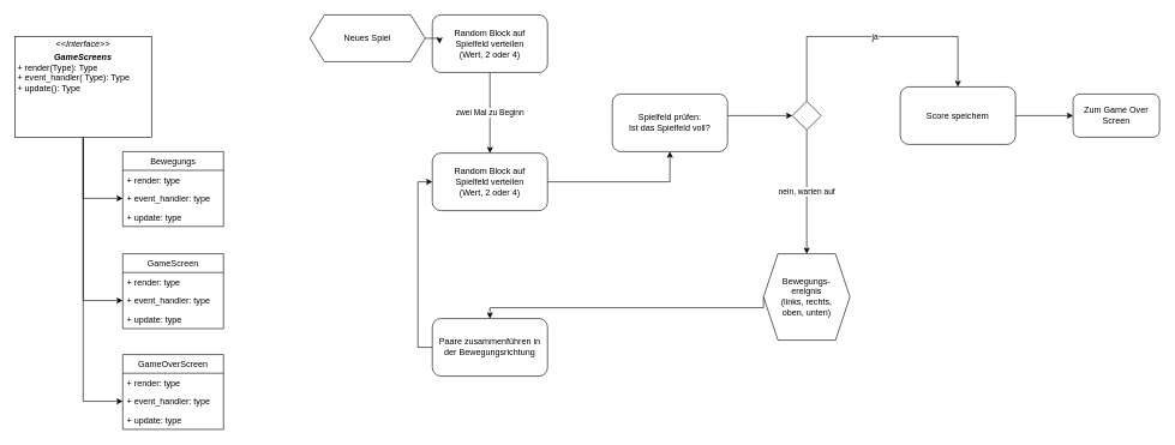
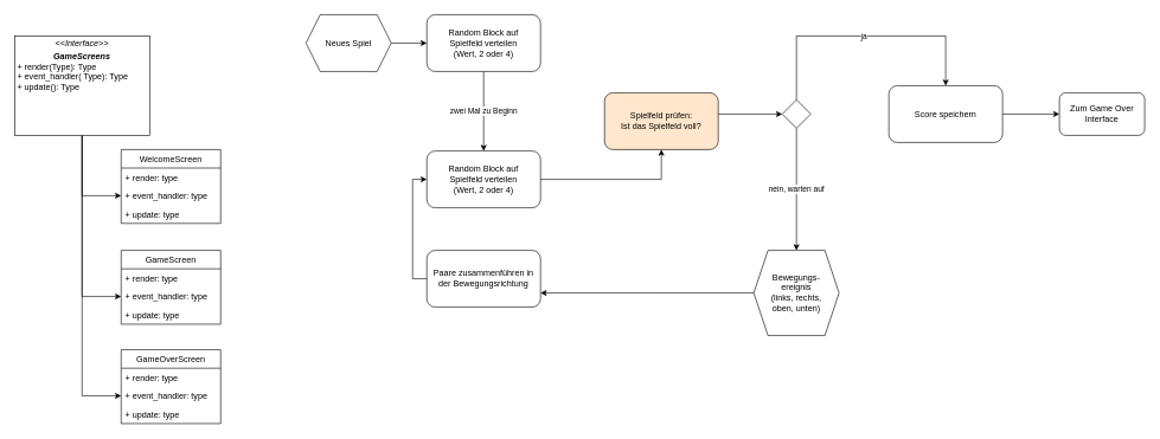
  <mxCell id="0" style=";html=1;" />
  <mxCell id="1" style=";html=1;" parent="0" />
  <mxCell id="2" value="" style="edgeStyle=orthogonalEdgeStyle;rounded=0;orthogonalLoop=1;jettySize=auto;html=1;entryX=0;entryY=0.5;entryDx=0;entryDy=0;" parent="1" source="5" target="8" edge="1"><mxGeometry relative="1" as="geometry"><mxPoint x="495" y="452" as="targetPoint" /></mxGeometry></mxCell>
  <mxCell id="3" value="" style="edgeStyle=orthogonalEdgeStyle;rounded=0;orthogonalLoop=1;jettySize=auto;html=1;entryX=0;entryY=0.5;entryDx=0;entryDy=0;" parent="1" source="5" target="16" edge="1"><mxGeometry relative="1" as="geometry"><mxPoint x="345" y="262" as="targetPoint" /></mxGeometry></mxCell>
  <mxCell id="4" style="edgeStyle=orthogonalEdgeStyle;rounded=0;orthogonalLoop=1;jettySize=auto;html=1;exitX=0.5;exitY=1;exitDx=0;exitDy=0;entryX=0;entryY=0.5;entryDx=0;entryDy=0;" parent="1" source="5" target="12" edge="1"><mxGeometry relative="1" as="geometry"><mxPoint x="160" y="560" as="targetPoint" /></mxGeometry></mxCell>
  <mxCell id="5" value="&lt;p style=&quot;margin: 0px ; margin-top: 4px ; text-align: center&quot;&gt;&lt;i&gt;&amp;lt;&amp;lt;Interface&amp;gt;&amp;gt;&lt;/i&gt;&lt;br&gt;&lt;/p&gt;&lt;p style=&quot;margin: 0px ; margin-top: 4px ; text-align: center&quot;&gt;&lt;i&gt;&lt;b&gt;GameScreens&lt;/b&gt;&lt;/i&gt;&lt;/p&gt;&lt;p style=&quot;margin: 0px ; margin-left: 4px&quot;&gt;+ render(Type): Type&lt;br&gt;+ event_handler( Type): Type&lt;/p&gt;&lt;p style=&quot;margin: 0px ; margin-left: 4px&quot;&gt;+ update(): Type&amp;nbsp;&lt;/p&gt;" style="verticalAlign=top;align=left;overflow=fill;fontSize=12;fontFamily=Helvetica;html=1;" parent="1" vertex="1"><mxGeometry x="20" y="50" width="190" height="140" as="geometry" /></mxCell>
  <mxCell id="6" value="GameScreen" style="swimlane;fontStyle=0;childLayout=stackLayout;horizontal=1;startSize=26;fillColor=none;horizontalStack=0;resizeParent=1;resizeParentMax=0;resizeLast=0;collapsible=1;marginBottom=0;" parent="1" vertex="1"><mxGeometry x="170" y="352" width="140" height="104" as="geometry" /></mxCell>
  <mxCell id="7" value="+ render: type" style="text;strokeColor=none;fillColor=none;align=left;verticalAlign=top;spacingLeft=4;spacingRight=4;overflow=hidden;rotatable=0;points=[[0,0.5],[1,0.5]];portConstraint=eastwest;" parent="6" vertex="1"><mxGeometry y="26" width="140" height="26" as="geometry" /></mxCell>
  <mxCell id="8" value="+ event_handler: type" style="text;strokeColor=none;fillColor=none;align=left;verticalAlign=top;spacingLeft=4;spacingRight=4;overflow=hidden;rotatable=0;points=[[0,0.5],[1,0.5]];portConstraint=eastwest;" parent="6" vertex="1"><mxGeometry y="52" width="140" height="26" as="geometry" /></mxCell>
  <mxCell id="9" value="+ update: type" style="text;strokeColor=none;fillColor=none;align=left;verticalAlign=top;spacingLeft=4;spacingRight=4;overflow=hidden;rotatable=0;points=[[0,0.5],[1,0.5]];portConstraint=eastwest;" parent="6" vertex="1"><mxGeometry y="78" width="140" height="26" as="geometry" /></mxCell>
  <mxCell id="10" value="GameOverScreen" style="swimlane;fontStyle=0;childLayout=stackLayout;horizontal=1;startSize=26;fillColor=none;horizontalStack=0;resizeParent=1;resizeParentMax=0;resizeLast=0;collapsible=1;marginBottom=0;" parent="1" vertex="1"><mxGeometry x="170" y="492" width="140" height="104" as="geometry" /></mxCell>
  <mxCell id="11" value="+ render: type" style="text;strokeColor=none;fillColor=none;align=left;verticalAlign=top;spacingLeft=4;spacingRight=4;overflow=hidden;rotatable=0;points=[[0,0.5],[1,0.5]];portConstraint=eastwest;" parent="10" vertex="1"><mxGeometry y="26" width="140" height="26" as="geometry" /></mxCell>
  <mxCell id="12" value="+ event_handler: type" style="text;strokeColor=none;fillColor=none;align=left;verticalAlign=top;spacingLeft=4;spacingRight=4;overflow=hidden;rotatable=0;points=[[0,0.5],[1,0.5]];portConstraint=eastwest;" parent="10" vertex="1"><mxGeometry y="52" width="140" height="26" as="geometry" /></mxCell>
  <mxCell id="13" value="+ update: type" style="text;strokeColor=none;fillColor=none;align=left;verticalAlign=top;spacingLeft=4;spacingRight=4;overflow=hidden;rotatable=0;points=[[0,0.5],[1,0.5]];portConstraint=eastwest;" parent="10" vertex="1"><mxGeometry y="78" width="140" height="26" as="geometry" /></mxCell>
- <mxCell id="14" value="Bewegungs" style="swimlane;fontStyle=0;childLayout=stackLayout;horizontal=1;startSize=26;fillColor=none;horizontalStack=0;resizeParent=1;resizeParentMax=0;resizeLast=0;collapsible=1;marginBottom=0;" parent="1" vertex="1"><mxGeometry x="170" y="210" width="140" height="104" as="geometry" /></mxCell>
+ <mxCell id="14" value="WelcomeScreen" style="swimlane;fontStyle=0;childLayout=stackLayout;horizontal=1;startSize=26;fillColor=none;horizontalStack=0;resizeParent=1;resizeParentMax=0;resizeLast=0;collapsible=1;marginBottom=0;" parent="1" vertex="1"><mxGeometry x="170" y="210" width="140" height="104" as="geometry" /></mxCell>
  <mxCell id="15" value="+ render: type" style="text;strokeColor=none;fillColor=none;align=left;verticalAlign=top;spacingLeft=4;spacingRight=4;overflow=hidden;rotatable=0;points=[[0,0.5],[1,0.5]];portConstraint=eastwest;" parent="14" vertex="1"><mxGeometry y="26" width="140" height="26" as="geometry" /></mxCell>
  <mxCell id="16" value="+ event_handler: type" style="text;strokeColor=none;fillColor=none;align=left;verticalAlign=top;spacingLeft=4;spacingRight=4;overflow=hidden;rotatable=0;points=[[0,0.5],[1,0.5]];portConstraint=eastwest;" parent="14" vertex="1"><mxGeometry y="52" width="140" height="26" as="geometry" /></mxCell>
  <mxCell id="17" value="+ update: type" style="text;strokeColor=none;fillColor=none;align=left;verticalAlign=top;spacingLeft=4;spacingRight=4;overflow=hidden;rotatable=0;points=[[0,0.5],[1,0.5]];portConstraint=eastwest;" parent="14" vertex="1"><mxGeometry y="78" width="140" height="26" as="geometry" /></mxCell>
- <mxCell id="18" value="Neues Spiel" style="shape=hexagon;perimeter=hexagonPerimeter2;whiteSpace=wrap;html=1;fixedSize=1;" parent="1" vertex="1"><mxGeometry x="430" y="20" width="160" height="65" as="geometry" /></mxCell>
+ <mxCell id="18" value="Neues Spiel" style="shape=hexagon;perimeter=hexagonPerimeter2;whiteSpace=wrap;html=1;fixedSize=1;" parent="1" vertex="1"><mxGeometry x="430" y="20" width="120" height="80" as="geometry" /></mxCell>
  <mxCell id="19" value="zwei Mal zu Beginn" style="edgeStyle=elbowEdgeStyle;shape=connector;rounded=0;orthogonalLoop=1;jettySize=auto;elbow=horizontal;html=1;exitX=0.5;exitY=1;exitDx=0;exitDy=0;labelBackgroundColor=default;fontFamily=Helvetica;fontSize=11;fontColor=default;endArrow=classic;endFill=1;endSize=6;strokeColor=default;" parent="1" source="20" target="25" edge="1"><mxGeometry relative="1" as="geometry" /></mxCell>
  <mxCell id="20" value="Random Block auf&lt;br&gt;Spielfeld verteilen&lt;br&gt;(Wert, 2 oder 4)" style="rounded=1;whiteSpace=wrap;html=1;" parent="1" vertex="1"><mxGeometry x="600" y="20" width="160" height="80" as="geometry" /></mxCell>
  <mxCell id="21" value="" style="edgeStyle=orthogonalEdgeStyle;rounded=0;orthogonalLoop=1;jettySize=auto;html=1;" parent="1" source="18" target="20" edge="1"><mxGeometry relative="1" as="geometry" /></mxCell>
  <mxCell id="22" value="" style="edgeStyle=elbowEdgeStyle;shape=connector;rounded=0;orthogonalLoop=1;jettySize=auto;elbow=vertical;html=1;labelBackgroundColor=default;fontFamily=Helvetica;fontSize=11;fontColor=default;endArrow=classic;endFill=1;endSize=6;strokeColor=default;exitX=0;exitY=0.5;exitDx=0;exitDy=0;" parent="1" source="23" target="27" edge="1"><mxGeometry relative="1" as="geometry" /></mxCell>
  <mxCell id="23" value="Bewegungs-&lt;br&gt;ereignis&lt;br&gt;(links, rechts,&lt;br&gt;oben, unten)" style="shape=hexagon;perimeter=hexagonPerimeter2;whiteSpace=wrap;html=1;fixedSize=1;" parent="1" vertex="1"><mxGeometry x="1060" y="352" width="120" height="120" as="geometry" /></mxCell>
  <mxCell id="24" value="" style="edgeStyle=elbowEdgeStyle;shape=connector;rounded=0;orthogonalLoop=1;jettySize=auto;elbow=vertical;html=1;labelBackgroundColor=default;fontFamily=Helvetica;fontSize=11;fontColor=default;endArrow=classic;endFill=1;endSize=6;strokeColor=default;" parent="1" target="29" edge="1"><mxGeometry relative="1" as="geometry"><mxPoint x="760" y="252" as="sourcePoint" /><Array as="points"><mxPoint x="790" y="252" /></Array></mxGeometry></mxCell>
  <mxCell id="25" value="Random Block auf&lt;br&gt;Spielfeld verteilen&lt;br&gt;(Wert, 2 oder 4)" style="rounded=1;whiteSpace=wrap;html=1;" parent="1" vertex="1"><mxGeometry x="600" y="212" width="160" height="80" as="geometry" /></mxCell>
  <mxCell id="26" style="edgeStyle=elbowEdgeStyle;shape=connector;rounded=0;orthogonalLoop=1;jettySize=auto;elbow=vertical;html=1;exitX=0;exitY=0.5;exitDx=0;exitDy=0;entryX=0;entryY=0.5;entryDx=0;entryDy=0;labelBackgroundColor=default;fontFamily=Helvetica;fontSize=11;fontColor=default;endArrow=classic;endFill=1;endSize=6;strokeColor=default;" parent="1" source="27" target="25" edge="1"><mxGeometry relative="1" as="geometry"><Array as="points"><mxPoint x="580" y="252" /><mxPoint x="540" y="322" /><mxPoint x="520" y="272" /><mxPoint x="540" y="302" /><mxPoint x="600" y="312" /></Array></mxGeometry></mxCell>
- <mxCell id="27" value="Paare zusammenführen in der Bewegungsrichtung" style="rounded=1;whiteSpace=wrap;html=1;" parent="1" vertex="1"><mxGeometry x="600" y="442" width="160" height="80" as="geometry" /></mxCell>
+ <mxCell id="27" value="Paare zusammenführen in der Bewegungsrichtung" style="rounded=1;whiteSpace=wrap;html=1;" parent="1" vertex="1"><mxGeometry x="600" y="352" width="160" height="80" as="geometry" /></mxCell>
  <mxCell id="28" value="" style="edgeStyle=elbowEdgeStyle;shape=connector;rounded=0;orthogonalLoop=1;jettySize=auto;elbow=vertical;html=1;labelBackgroundColor=default;fontFamily=Helvetica;fontSize=11;fontColor=default;endArrow=classic;endFill=1;endSize=6;strokeColor=default;" parent="1" source="29" target="32" edge="1"><mxGeometry relative="1" as="geometry" /></mxCell>
- <mxCell id="29" value="Spielfeld prüfen:&lt;br&gt;Ist das Spielfeld voll?" style="rounded=1;whiteSpace=wrap;html=1;" parent="1" vertex="1"><mxGeometry x="850" y="130" width="160" height="80" as="geometry" /></mxCell>
+ <mxCell id="29" value="Spielfeld prüfen:&lt;br&gt;Ist das Spielfeld voll?" style="rounded=1;whiteSpace=wrap;html=1;fillColor=#ffe6cc;" parent="1" vertex="1"><mxGeometry x="850" y="130" width="160" height="80" as="geometry" /></mxCell>
  <mxCell id="30" value="ja" style="edgeStyle=elbowEdgeStyle;shape=connector;rounded=0;orthogonalLoop=1;jettySize=auto;elbow=horizontal;html=1;labelBackgroundColor=default;fontFamily=Helvetica;fontSize=11;fontColor=default;endArrow=classic;endFill=1;endSize=6;strokeColor=default;exitX=0.5;exitY=0;exitDx=0;exitDy=0;" parent="1" source="32" target="34" edge="1"><mxGeometry relative="1" as="geometry"><Array as="points"><mxPoint x="1140" y="50" /></Array></mxGeometry></mxCell>
  <mxCell id="31" value="nein, warten auf" style="edgeStyle=elbowEdgeStyle;shape=connector;rounded=0;orthogonalLoop=1;jettySize=auto;elbow=vertical;html=1;labelBackgroundColor=default;fontFamily=Helvetica;fontSize=11;fontColor=default;endArrow=classic;endFill=1;endSize=6;strokeColor=default;entryX=0.5;entryY=0;entryDx=0;entryDy=0;exitX=0.5;exitY=1;exitDx=0;exitDy=0;" parent="1" source="32" target="23" edge="1"><mxGeometry relative="1" as="geometry"><mxPoint x="1120" y="130" as="sourcePoint" /><mxPoint x="1120" y="314" as="targetPoint" /></mxGeometry></mxCell>
  <mxCell id="32" value="" style="shape=rhombus;html=1;verticalLabelPosition=bottom;verticalAlignment=top;" parent="1" vertex="1"><mxGeometry x="1100" y="140" width="40" height="40" as="geometry" /></mxCell>
  <mxCell id="33" value="" style="edgeStyle=elbowEdgeStyle;shape=connector;rounded=0;orthogonalLoop=1;jettySize=auto;elbow=vertical;html=1;labelBackgroundColor=default;fontFamily=Helvetica;fontSize=11;fontColor=default;endArrow=classic;endFill=1;endSize=6;strokeColor=default;" parent="1" source="34" target="35" edge="1"><mxGeometry relative="1" as="geometry"><Array as="points"><mxPoint x="1470" y="160" /></Array></mxGeometry></mxCell>
  <mxCell id="34" value="Score speichern" style="rounded=1;whiteSpace=wrap;html=1;" parent="1" vertex="1"><mxGeometry x="1250" y="120" width="160" height="80" as="geometry" /></mxCell>
- <mxCell id="35" value="Zum Game Over Screen" style="whiteSpace=wrap;html=1;rounded=1;" parent="1" vertex="1"><mxGeometry x="1490" y="130" width="120" height="60" as="geometry" /></mxCell>
+ <mxCell id="35" value="Zum Game Over Interface" style="whiteSpace=wrap;html=1;rounded=1;" parent="1" vertex="1"><mxGeometry x="1490" y="130" width="120" height="60" as="geometry" /></mxCell>
